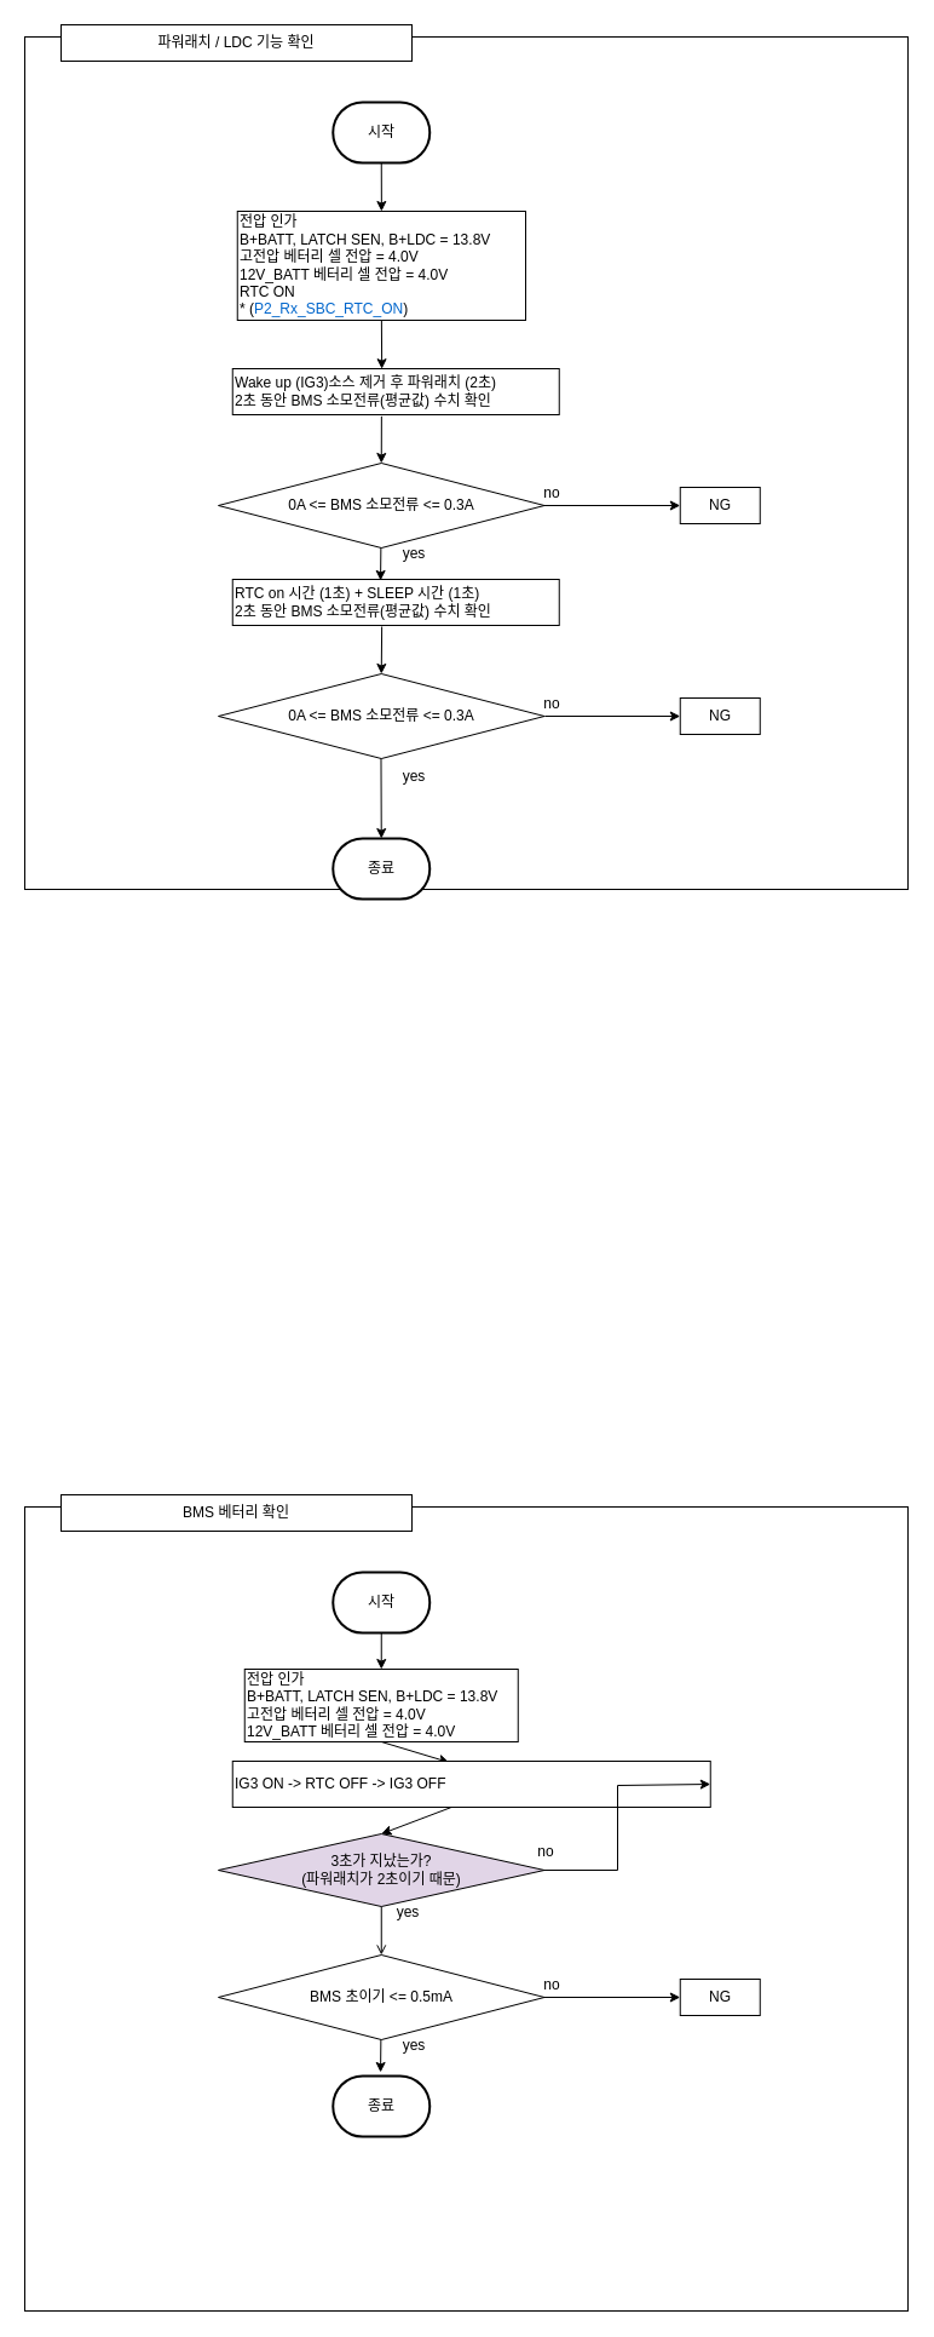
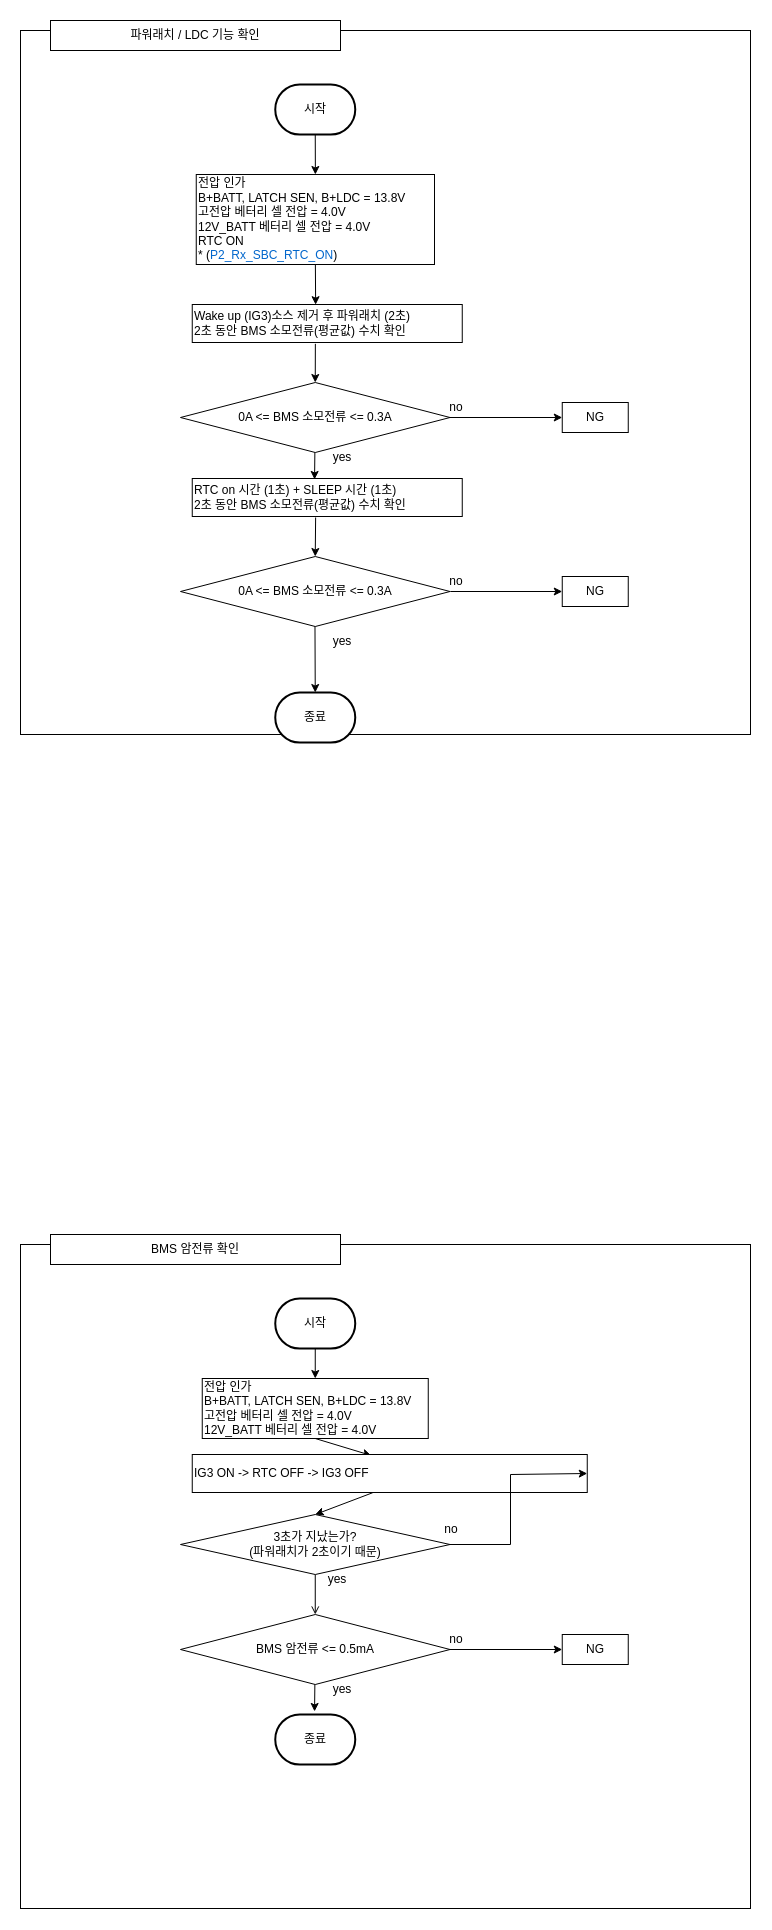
  <mxCell id="0" />
  <mxCell id="1" parent="0" />
  <mxCell id="2" value="" style="rounded=0;whiteSpace=wrap;html=1;" vertex="1" parent="1"><mxGeometry x="20" y="30" width="730" height="704" as="geometry" /></mxCell>
  <mxCell id="3" value="시작" style="strokeWidth=2;html=1;shape=mxgraph.flowchart.terminator;whiteSpace=wrap;" vertex="1" parent="1"><mxGeometry x="274.75" y="84" width="80" height="50" as="geometry" /></mxCell>
  <mxCell id="4" value="종료" style="strokeWidth=2;html=1;shape=mxgraph.flowchart.terminator;whiteSpace=wrap;" vertex="1" parent="1"><mxGeometry x="274.75" y="692" width="80" height="50" as="geometry" /></mxCell>
  <mxCell id="5" value="전압 인가&lt;br&gt;B+BATT, LATCH SEN, B+LDC = 13.8V&lt;br&gt;고전압 베터리 셀 전압 = 4.0V&lt;br&gt;12V_BATT 베터리 셀 전압&amp;nbsp;= 4.0V&lt;br&gt;RTC ON&lt;br&gt;* (&lt;font color=&quot;#0066cc&quot;&gt;P2_Rx_SBC_RTC_ON&lt;/font&gt;)" style="rounded=0;whiteSpace=wrap;html=1;align=left;" vertex="1" parent="1"><mxGeometry x="195.75" y="174" width="238.25" height="90" as="geometry" /></mxCell>
  <mxCell id="6" value="" style="endArrow=classic;html=1;rounded=0;exitX=0.456;exitY=1.035;exitDx=0;exitDy=0;entryX=0.5;entryY=0;entryDx=0;entryDy=0;exitPerimeter=0;" edge="1" parent="1" target="11" source="10"><mxGeometry width="50" height="50" relative="1" as="geometry"><mxPoint x="306.75" y="348" as="sourcePoint" /><mxPoint x="318.11" y="392.988" as="targetPoint" /></mxGeometry></mxCell>
  <mxCell id="7" value="" style="endArrow=classic;html=1;rounded=0;exitX=0.5;exitY=1;exitDx=0;exitDy=0;exitPerimeter=0;entryX=0.5;entryY=0;entryDx=0;entryDy=0;" edge="1" parent="1" source="3" target="5"><mxGeometry width="50" height="50" relative="1" as="geometry"><mxPoint x="40.75" y="184" as="sourcePoint" /><mxPoint x="90.75" y="134" as="targetPoint" /></mxGeometry></mxCell>
  <mxCell id="8" value="" style="endArrow=classic;html=1;rounded=0;exitX=0.499;exitY=0.968;exitDx=0;exitDy=0;entryX=0.5;entryY=0;entryDx=0;entryDy=0;entryPerimeter=0;exitPerimeter=0;" edge="1" parent="1" target="4" source="15"><mxGeometry width="50" height="50" relative="1" as="geometry"><mxPoint x="306.75" y="732" as="sourcePoint" /><mxPoint x="92.75" y="682" as="targetPoint" /></mxGeometry></mxCell>
  <mxCell id="9" value="파워래치 / LDC 기능 확인" style="rounded=0;whiteSpace=wrap;html=1;" vertex="1" parent="1"><mxGeometry x="50" y="20" width="290" height="30" as="geometry" /></mxCell>
  <mxCell id="10" value="Wake up (IG3)소스 제거 후&amp;nbsp;파워래치 (2초)&lt;br&gt;2초 동안 BMS 소모전류(평균값) 수치 확인" style="rounded=0;whiteSpace=wrap;html=1;align=left;" vertex="1" parent="1"><mxGeometry x="191.75" y="304" width="270" height="38" as="geometry" /></mxCell>
  <mxCell id="11" value="0A &amp;lt;= BMS 소모전류 &amp;lt;= 0.3A" style="rhombus;whiteSpace=wrap;html=1;" vertex="1" parent="1"><mxGeometry x="180" y="382" width="269.5" height="70" as="geometry" /></mxCell>
  <mxCell id="12" value="" style="endArrow=classic;html=1;rounded=0;exitX=0.457;exitY=1.026;exitDx=0;exitDy=0;entryX=0.5;entryY=0;entryDx=0;entryDy=0;exitPerimeter=0;" edge="1" parent="1" source="14" target="15"><mxGeometry width="50" height="50" relative="1" as="geometry"><mxPoint x="306.75" y="522" as="sourcePoint" /><mxPoint x="318.11" y="566.988" as="targetPoint" /></mxGeometry></mxCell>
  <mxCell id="13" value="" style="endArrow=classic;html=1;rounded=0;entryX=0.453;entryY=0.025;entryDx=0;entryDy=0;entryPerimeter=0;" edge="1" parent="1" target="14" source="11"><mxGeometry width="50" height="50" relative="1" as="geometry"><mxPoint x="314.75" y="462" as="sourcePoint" /><mxPoint x="315.31" y="481.7" as="targetPoint" /></mxGeometry></mxCell>
  <mxCell id="14" value="RTC on 시간 (1초) + SLEEP 시간 (1초)&lt;br&gt;2초 동안 BMS 소모전류(평균값) 수치 확인" style="rounded=0;whiteSpace=wrap;html=1;align=left;" vertex="1" parent="1"><mxGeometry x="191.75" y="478" width="270" height="38" as="geometry" /></mxCell>
  <mxCell id="15" value="0A &amp;lt;= BMS 소모전류 &amp;lt;= 0.3A" style="rhombus;whiteSpace=wrap;html=1;" vertex="1" parent="1"><mxGeometry x="180" y="556" width="269.5" height="70" as="geometry" /></mxCell>
  <mxCell id="16" value="yes" style="text;html=1;strokeColor=none;fillColor=none;align=center;verticalAlign=middle;whiteSpace=wrap;rounded=0;" vertex="1" parent="1"><mxGeometry x="311.75" y="442" width="60" height="30" as="geometry" /></mxCell>
  <mxCell id="17" value="NG" style="rounded=0;whiteSpace=wrap;html=1;align=center;" vertex="1" parent="1"><mxGeometry x="561.75" y="402" width="66" height="30" as="geometry" /></mxCell>
  <mxCell id="18" value="" style="endArrow=classic;html=1;rounded=0;exitX=1;exitY=0.5;exitDx=0;exitDy=0;entryX=0;entryY=0.5;entryDx=0;entryDy=0;" edge="1" parent="1" source="11" target="17"><mxGeometry width="50" height="50" relative="1" as="geometry"><mxPoint x="521.75" y="412" as="sourcePoint" /><mxPoint x="571.75" y="362" as="targetPoint" /></mxGeometry></mxCell>
  <mxCell id="19" value="no" style="text;html=1;strokeColor=none;fillColor=none;align=center;verticalAlign=middle;whiteSpace=wrap;rounded=0;" vertex="1" parent="1"><mxGeometry x="425.75" y="392" width="60" height="30" as="geometry" /></mxCell>
  <mxCell id="20" value="NG" style="rounded=0;whiteSpace=wrap;html=1;align=center;" vertex="1" parent="1"><mxGeometry x="561.75" y="576" width="66" height="30" as="geometry" /></mxCell>
  <mxCell id="21" value="" style="endArrow=classic;html=1;rounded=0;exitX=1;exitY=0.5;exitDx=0;exitDy=0;entryX=0;entryY=0.5;entryDx=0;entryDy=0;" edge="1" parent="1" target="20"><mxGeometry width="50" height="50" relative="1" as="geometry"><mxPoint x="449.75" y="591" as="sourcePoint" /><mxPoint x="571.75" y="536" as="targetPoint" /></mxGeometry></mxCell>
  <mxCell id="22" value="no" style="text;html=1;strokeColor=none;fillColor=none;align=center;verticalAlign=middle;whiteSpace=wrap;rounded=0;" vertex="1" parent="1"><mxGeometry x="425.75" y="566" width="60" height="30" as="geometry" /></mxCell>
  <mxCell id="23" value="yes" style="text;html=1;strokeColor=none;fillColor=none;align=center;verticalAlign=middle;whiteSpace=wrap;rounded=0;" vertex="1" parent="1"><mxGeometry x="311.75" y="626" width="60" height="30" as="geometry" /></mxCell>
  <mxCell id="24" value="" style="rounded=0;whiteSpace=wrap;html=1;" vertex="1" parent="1"><mxGeometry x="20" y="1244" width="730" height="664" as="geometry" /></mxCell>
  <mxCell id="25" value="시작" style="strokeWidth=2;html=1;shape=mxgraph.flowchart.terminator;whiteSpace=wrap;" vertex="1" parent="1"><mxGeometry x="274.75" y="1298" width="80" height="50" as="geometry" /></mxCell>
  <mxCell id="26" value="종료" style="strokeWidth=2;html=1;shape=mxgraph.flowchart.terminator;whiteSpace=wrap;" vertex="1" parent="1"><mxGeometry x="274.75" y="1714" width="80" height="50" as="geometry" /></mxCell>
  <mxCell id="27" value="전압 인가&lt;br&gt;B+BATT, LATCH SEN, B+LDC = 13.8V&lt;br&gt;고전압 베터리 셀 전압 = 4.0V&lt;br&gt;12V_BATT 베터리 셀 전압&amp;nbsp;= 4.0V" style="rounded=0;whiteSpace=wrap;html=1;align=left;" vertex="1" parent="1"><mxGeometry x="201.75" y="1378" width="226" height="60" as="geometry" /></mxCell>
  <mxCell id="28" value="" style="endArrow=open;html=1;rounded=0;exitX=0.5;exitY=1;exitDx=0;exitDy=0;entryX=0.5;entryY=0;entryDx=0;entryDy=0;" edge="1" parent="1" source="39" target="33"><mxGeometry width="50" height="50" relative="1" as="geometry"><mxPoint x="306.75" y="1498" as="sourcePoint" /><mxPoint x="318.11" y="1542.988" as="targetPoint" /></mxGeometry></mxCell>
  <mxCell id="29" value="" style="endArrow=classic;html=1;rounded=0;exitX=0.5;exitY=1;exitDx=0;exitDy=0;exitPerimeter=0;entryX=0.5;entryY=0;entryDx=0;entryDy=0;" edge="1" parent="1" source="25" target="27"><mxGeometry width="50" height="50" relative="1" as="geometry"><mxPoint x="40.75" y="1398" as="sourcePoint" /><mxPoint x="90.75" y="1348" as="targetPoint" /></mxGeometry></mxCell>
- <mxCell id="30" value="BMS 베터리 확인" style="rounded=0;whiteSpace=wrap;html=1;" vertex="1" parent="1"><mxGeometry x="50" y="1234" width="290" height="30" as="geometry" /></mxCell>
+ <mxCell id="30" value="BMS 암전류 확인" style="rounded=0;whiteSpace=wrap;html=1;" vertex="1" parent="1"><mxGeometry x="50" y="1234" width="290" height="30" as="geometry" /></mxCell>
  <mxCell id="31" value="" style="endArrow=classic;html=1;rounded=0;exitX=0.5;exitY=1;exitDx=0;exitDy=0;entryX=0.453;entryY=0.025;entryDx=0;entryDy=0;entryPerimeter=0;" edge="1" parent="1" source="27" target="32"><mxGeometry width="50" height="50" relative="1" as="geometry"><mxPoint x="531.75" y="1448" as="sourcePoint" /><mxPoint x="315.31" y="1457.7" as="targetPoint" /></mxGeometry></mxCell>
  <mxCell id="32" value="IG3 ON -&amp;gt; RTC OFF -&amp;gt; IG3 OFF" style="rounded=0;whiteSpace=wrap;html=1;align=left;" vertex="1" parent="1"><mxGeometry x="191.75" y="1454" width="395" height="38" as="geometry" /></mxCell>
- <mxCell id="33" value="BMS 초이기 &amp;lt;= 0.5mA" style="rhombus;whiteSpace=wrap;html=1;" vertex="1" parent="1"><mxGeometry x="180" y="1614" width="269.5" height="70" as="geometry" /></mxCell>
+ <mxCell id="33" value="BMS 암전류 &amp;lt;= 0.5mA" style="rhombus;whiteSpace=wrap;html=1;" vertex="1" parent="1"><mxGeometry x="180" y="1614" width="269.5" height="70" as="geometry" /></mxCell>
  <mxCell id="34" value="" style="endArrow=classic;html=1;rounded=0;entryX=0.453;entryY=0.025;entryDx=0;entryDy=0;entryPerimeter=0;" edge="1" parent="1" source="33"><mxGeometry width="50" height="50" relative="1" as="geometry"><mxPoint x="314.75" y="1694" as="sourcePoint" /><mxPoint x="314.06" y="1710.95" as="targetPoint" /></mxGeometry></mxCell>
  <mxCell id="35" value="yes" style="text;html=1;strokeColor=none;fillColor=none;align=center;verticalAlign=middle;whiteSpace=wrap;rounded=0;" vertex="1" parent="1"><mxGeometry x="311.75" y="1674" width="60" height="30" as="geometry" /></mxCell>
  <mxCell id="36" value="NG" style="rounded=0;whiteSpace=wrap;html=1;align=center;" vertex="1" parent="1"><mxGeometry x="561.75" y="1634" width="66" height="30" as="geometry" /></mxCell>
  <mxCell id="37" value="" style="endArrow=classic;html=1;rounded=0;exitX=1;exitY=0.5;exitDx=0;exitDy=0;entryX=0;entryY=0.5;entryDx=0;entryDy=0;" edge="1" parent="1" source="33" target="36"><mxGeometry width="50" height="50" relative="1" as="geometry"><mxPoint x="521.75" y="1644" as="sourcePoint" /><mxPoint x="571.75" y="1594" as="targetPoint" /></mxGeometry></mxCell>
  <mxCell id="38" value="no" style="text;html=1;strokeColor=none;fillColor=none;align=center;verticalAlign=middle;whiteSpace=wrap;rounded=0;" vertex="1" parent="1"><mxGeometry x="425.75" y="1624" width="60" height="30" as="geometry" /></mxCell>
- <mxCell id="39" value="3초가 지났는가?&lt;br&gt;(파워래치가 2초이기 때문)" style="rhombus;whiteSpace=wrap;html=1;fillColor=#e1d5e7;" vertex="1" parent="1"><mxGeometry x="180" y="1514" width="269.5" height="60" as="geometry" /></mxCell>
+ <mxCell id="39" value="3초가 지났는가?&lt;br&gt;(파워래치가 2초이기 때문)" style="rhombus;whiteSpace=wrap;html=1;" vertex="1" parent="1"><mxGeometry x="180" y="1514" width="269.5" height="60" as="geometry" /></mxCell>
  <mxCell id="40" value="" style="endArrow=classic;html=1;rounded=0;exitX=0.457;exitY=1.005;exitDx=0;exitDy=0;entryX=0.5;entryY=0;entryDx=0;entryDy=0;exitPerimeter=0;" edge="1" parent="1" source="32" target="39"><mxGeometry width="50" height="50" relative="1" as="geometry"><mxPoint x="325" y="1584" as="sourcePoint" /><mxPoint x="325" y="1624" as="targetPoint" /></mxGeometry></mxCell>
  <mxCell id="41" value="" style="endArrow=classic;html=1;rounded=0;exitX=1;exitY=0.5;exitDx=0;exitDy=0;entryX=1;entryY=0.5;entryDx=0;entryDy=0;" edge="1" parent="1" source="39" target="32"><mxGeometry width="50" height="50" relative="1" as="geometry"><mxPoint x="335" y="1594" as="sourcePoint" /><mxPoint x="335" y="1634" as="targetPoint" /><Array as="points"><mxPoint x="510" y="1544" /><mxPoint x="510" y="1474" /></Array></mxGeometry></mxCell>
  <mxCell id="42" value="yes" style="text;html=1;strokeColor=none;fillColor=none;align=center;verticalAlign=middle;whiteSpace=wrap;rounded=0;" vertex="1" parent="1"><mxGeometry x="307" y="1564" width="60" height="30" as="geometry" /></mxCell>
  <mxCell id="43" value="no" style="text;html=1;strokeColor=none;fillColor=none;align=center;verticalAlign=middle;whiteSpace=wrap;rounded=0;" vertex="1" parent="1"><mxGeometry x="421" y="1514" width="60" height="30" as="geometry" /></mxCell>
  <mxCell id="44" value="" style="endArrow=classic;html=1;rounded=0;exitX=0.5;exitY=1;exitDx=0;exitDy=0;entryX=0.457;entryY=0.005;entryDx=0;entryDy=0;entryPerimeter=0;" edge="1" parent="1" source="5" target="10"><mxGeometry width="50" height="50" relative="1" as="geometry"><mxPoint x="240" y="324" as="sourcePoint" /><mxPoint x="290" y="274" as="targetPoint" /></mxGeometry></mxCell>
